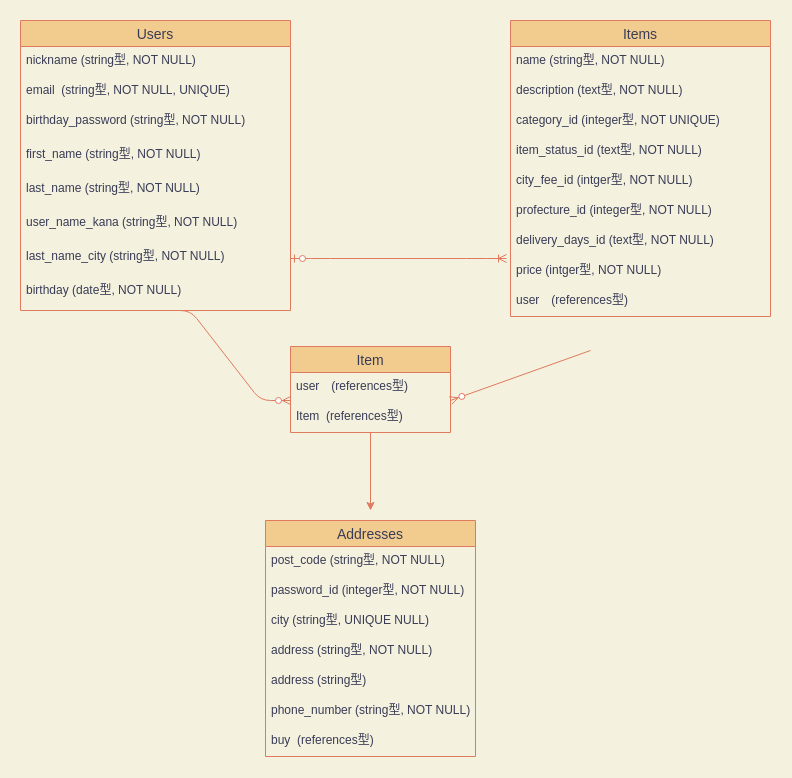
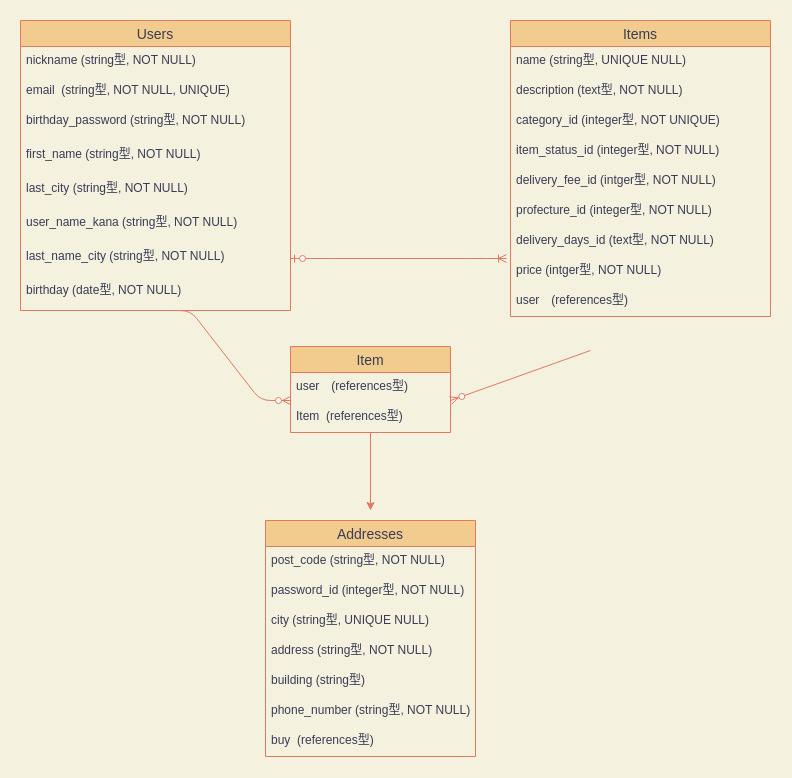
  <mxCell id="0" />
  <mxCell id="1" parent="0" />
  <mxCell id="2" value="Addresses" style="swimlane;fontStyle=0;childLayout=stackLayout;horizontal=1;startSize=26;horizontalStack=0;resizeParent=1;resizeParentMax=0;resizeLast=0;collapsible=1;marginBottom=0;align=center;fontSize=14;fillColor=#F2CC8F;strokeColor=#E07A5F;fontColor=#393C56;" parent="1" vertex="1"><mxGeometry x="265" y="520" width="210" height="236" as="geometry" /></mxCell>
  <mxCell id="3" value="post_code (string型, NOT NULL)" style="text;strokeColor=none;fillColor=none;spacingLeft=4;spacingRight=4;overflow=hidden;rotatable=0;points=[[0,0.5],[1,0.5]];portConstraint=eastwest;fontSize=12;fontColor=#393C56;" parent="2" vertex="1"><mxGeometry y="26" width="210" height="30" as="geometry" /></mxCell>
  <mxCell id="4" value="password_id (integer型, NOT NULL)" style="text;strokeColor=none;fillColor=none;spacingLeft=4;spacingRight=4;overflow=hidden;rotatable=0;points=[[0,0.5],[1,0.5]];portConstraint=eastwest;fontSize=12;fontColor=#393C56;" parent="2" vertex="1"><mxGeometry y="56" width="210" height="30" as="geometry" /></mxCell>
  <mxCell id="5" value="city (string型, UNIQUE NULL)" style="text;strokeColor=none;fillColor=none;spacingLeft=4;spacingRight=4;overflow=hidden;rotatable=0;points=[[0,0.5],[1,0.5]];portConstraint=eastwest;fontSize=12;fontColor=#393C56;" parent="2" vertex="1"><mxGeometry y="86" width="210" height="30" as="geometry" /></mxCell>
  <mxCell id="6" value="address (string型, NOT NULL)" style="text;strokeColor=none;fillColor=none;spacingLeft=4;spacingRight=4;overflow=hidden;rotatable=0;points=[[0,0.5],[1,0.5]];portConstraint=eastwest;fontSize=12;fontColor=#393C56;" parent="2" vertex="1"><mxGeometry y="116" width="210" height="30" as="geometry" /></mxCell>
- <mxCell id="7" value="address (string型)" style="text;strokeColor=none;fillColor=none;spacingLeft=4;spacingRight=4;overflow=hidden;rotatable=0;points=[[0,0.5],[1,0.5]];portConstraint=eastwest;fontSize=12;fontColor=#393C56;" parent="2" vertex="1"><mxGeometry y="146" width="210" height="30" as="geometry" /></mxCell>
+ <mxCell id="7" value="building (string型)" style="text;strokeColor=none;fillColor=none;spacingLeft=4;spacingRight=4;overflow=hidden;rotatable=0;points=[[0,0.5],[1,0.5]];portConstraint=eastwest;fontSize=12;fontColor=#393C56;" parent="2" vertex="1"><mxGeometry y="146" width="210" height="30" as="geometry" /></mxCell>
  <mxCell id="8" value="phone_number (string型, NOT NULL)" style="text;strokeColor=none;fillColor=none;spacingLeft=4;spacingRight=4;overflow=hidden;rotatable=0;points=[[0,0.5],[1,0.5]];portConstraint=eastwest;fontSize=12;fontColor=#393C56;" parent="2" vertex="1"><mxGeometry y="176" width="210" height="30" as="geometry" /></mxCell>
  <mxCell id="9" value="buy  (references型)" style="text;strokeColor=none;fillColor=none;spacingLeft=4;spacingRight=4;overflow=hidden;rotatable=0;points=[[0,0.5],[1,0.5]];portConstraint=eastwest;fontSize=12;fontColor=#393C56;" parent="2" vertex="1"><mxGeometry y="206" width="210" height="30" as="geometry" /></mxCell>
  <mxCell id="10" style="edgeStyle=orthogonalEdgeStyle;orthogonalLoop=1;jettySize=auto;html=1;strokeColor=none;labelBackgroundColor=#F4F1DE;fontColor=#393C56;" parent="1" source="12" edge="1"><mxGeometry relative="1" as="geometry"><mxPoint x="390" y="300" as="targetPoint" /></mxGeometry></mxCell>
  <mxCell id="11" style="edgeStyle=none;rounded=0;sketch=0;orthogonalLoop=1;jettySize=auto;html=1;labelBackgroundColor=#F4F1DE;strokeColor=#E07A5F;fontColor=#393C56;" parent="1" source="12" edge="1"><mxGeometry relative="1" as="geometry"><mxPoint x="370" y="510" as="targetPoint" /></mxGeometry></mxCell>
  <mxCell id="12" value="Item" style="swimlane;fontStyle=0;childLayout=stackLayout;horizontal=1;startSize=26;horizontalStack=0;resizeParent=1;resizeParentMax=0;resizeLast=0;collapsible=1;marginBottom=0;align=center;fontSize=14;fillColor=#F2CC8F;strokeColor=#E07A5F;fontColor=#393C56;" parent="1" vertex="1"><mxGeometry x="290" y="346" width="160" height="86" as="geometry" /></mxCell>
  <mxCell id="13" value="user　(references型)" style="text;strokeColor=none;fillColor=none;spacingLeft=4;spacingRight=4;overflow=hidden;rotatable=0;points=[[0,0.5],[1,0.5]];portConstraint=eastwest;fontSize=12;fontColor=#393C56;" parent="12" vertex="1"><mxGeometry y="26" width="160" height="30" as="geometry" /></mxCell>
  <mxCell id="14" value="Item  (references型)" style="text;strokeColor=none;fillColor=none;spacingLeft=4;spacingRight=4;overflow=hidden;rotatable=0;points=[[0,0.5],[1,0.5]];portConstraint=eastwest;fontSize=12;fontColor=#393C56;" parent="12" vertex="1"><mxGeometry y="56" width="160" height="30" as="geometry" /></mxCell>
  <mxCell id="15" value="Users" style="swimlane;fontStyle=0;childLayout=stackLayout;horizontal=1;startSize=26;horizontalStack=0;resizeParent=1;resizeParentMax=0;resizeLast=0;collapsible=1;marginBottom=0;align=center;fontSize=14;fillColor=#F2CC8F;strokeColor=#E07A5F;fontColor=#393C56;" parent="1" vertex="1"><mxGeometry x="20" y="20" width="270" height="290" as="geometry" /></mxCell>
  <mxCell id="16" value="nickname (string型, NOT NULL)" style="text;strokeColor=none;fillColor=none;spacingLeft=4;spacingRight=4;overflow=hidden;rotatable=0;points=[[0,0.5],[1,0.5]];portConstraint=eastwest;fontSize=12;fontColor=#393C56;" parent="15" vertex="1"><mxGeometry y="26" width="270" height="30" as="geometry" /></mxCell>
  <mxCell id="17" value="email  (string型, NOT NULL, UNIQUE)" style="text;strokeColor=none;fillColor=none;spacingLeft=4;spacingRight=4;overflow=hidden;rotatable=0;points=[[0,0.5],[1,0.5]];portConstraint=eastwest;fontSize=12;fontColor=#393C56;" parent="15" vertex="1"><mxGeometry y="56" width="270" height="30" as="geometry" /></mxCell>
  <mxCell id="18" value="birthday_password (string型, NOT NULL)" style="text;strokeColor=none;fillColor=none;spacingLeft=4;spacingRight=4;overflow=hidden;rotatable=0;points=[[0,0.5],[1,0.5]];portConstraint=eastwest;fontSize=12;fontColor=#393C56;" parent="15" vertex="1"><mxGeometry y="86" width="270" height="34" as="geometry" /></mxCell>
  <mxCell id="19" value="first_name (string型, NOT NULL)" style="text;strokeColor=none;fillColor=none;spacingLeft=4;spacingRight=4;overflow=hidden;rotatable=0;points=[[0,0.5],[1,0.5]];portConstraint=eastwest;fontSize=12;fontColor=#393C56;" parent="15" vertex="1"><mxGeometry y="120" width="270" height="34" as="geometry" /></mxCell>
- <mxCell id="20" value="last_name (string型, NOT NULL)" style="text;strokeColor=none;fillColor=none;spacingLeft=4;spacingRight=4;overflow=hidden;rotatable=0;points=[[0,0.5],[1,0.5]];portConstraint=eastwest;fontSize=12;fontColor=#393C56;" parent="15" vertex="1"><mxGeometry y="154" width="270" height="34" as="geometry" /></mxCell>
+ <mxCell id="20" value="last_city (string型, NOT NULL)" style="text;strokeColor=none;fillColor=none;spacingLeft=4;spacingRight=4;overflow=hidden;rotatable=0;points=[[0,0.5],[1,0.5]];portConstraint=eastwest;fontSize=12;fontColor=#393C56;" parent="15" vertex="1"><mxGeometry y="154" width="270" height="34" as="geometry" /></mxCell>
  <mxCell id="21" value="user_name_kana (string型, NOT NULL)" style="text;strokeColor=none;fillColor=none;spacingLeft=4;spacingRight=4;overflow=hidden;rotatable=0;points=[[0,0.5],[1,0.5]];portConstraint=eastwest;fontSize=12;fontColor=#393C56;" parent="15" vertex="1"><mxGeometry y="188" width="270" height="34" as="geometry" /></mxCell>
  <mxCell id="22" value="last_name_city (string型, NOT NULL)" style="text;strokeColor=none;fillColor=none;spacingLeft=4;spacingRight=4;overflow=hidden;rotatable=0;points=[[0,0.5],[1,0.5]];portConstraint=eastwest;fontSize=12;fontColor=#393C56;" parent="15" vertex="1"><mxGeometry y="222" width="270" height="34" as="geometry" /></mxCell>
  <mxCell id="23" value="birthday (date型, NOT NULL)" style="text;strokeColor=none;fillColor=none;spacingLeft=4;spacingRight=4;overflow=hidden;rotatable=0;points=[[0,0.5],[1,0.5]];portConstraint=eastwest;fontSize=12;shadow=1;fontColor=#393C56;" parent="15" vertex="1"><mxGeometry y="256" width="270" height="34" as="geometry" /></mxCell>
  <mxCell id="24" value="Items" style="swimlane;fontStyle=0;childLayout=stackLayout;horizontal=1;startSize=26;horizontalStack=0;resizeParent=1;resizeParentMax=0;resizeLast=0;collapsible=1;marginBottom=0;align=center;fontSize=14;fillColor=#F2CC8F;strokeColor=#E07A5F;fontColor=#393C56;" parent="1" vertex="1"><mxGeometry x="510" y="20" width="260" height="296" as="geometry" /></mxCell>
- <mxCell id="25" value="name (string型, NOT NULL)" style="text;strokeColor=none;fillColor=none;spacingLeft=4;spacingRight=4;overflow=hidden;rotatable=0;points=[[0,0.5],[1,0.5]];portConstraint=eastwest;fontSize=12;fontColor=#393C56;" parent="24" vertex="1"><mxGeometry y="26" width="260" height="30" as="geometry" /></mxCell>
+ <mxCell id="25" value="name (string型, UNIQUE NULL)" style="text;strokeColor=none;fillColor=none;spacingLeft=4;spacingRight=4;overflow=hidden;rotatable=0;points=[[0,0.5],[1,0.5]];portConstraint=eastwest;fontSize=12;fontColor=#393C56;" parent="24" vertex="1"><mxGeometry y="26" width="260" height="30" as="geometry" /></mxCell>
  <mxCell id="26" value="description (text型, NOT NULL)" style="text;strokeColor=none;fillColor=none;spacingLeft=4;spacingRight=4;overflow=hidden;rotatable=0;points=[[0,0.5],[1,0.5]];portConstraint=eastwest;fontSize=12;fontColor=#393C56;" parent="24" vertex="1"><mxGeometry y="56" width="260" height="30" as="geometry" /></mxCell>
  <mxCell id="27" value="category_id (integer型, NOT UNIQUE)" style="text;strokeColor=none;fillColor=none;spacingLeft=4;spacingRight=4;overflow=hidden;rotatable=0;points=[[0,0.5],[1,0.5]];portConstraint=eastwest;fontSize=12;fontColor=#393C56;" parent="24" vertex="1"><mxGeometry y="86" width="260" height="30" as="geometry" /></mxCell>
- <mxCell id="28" value="item_status_id (text型, NOT NULL)" style="text;strokeColor=none;fillColor=none;spacingLeft=4;spacingRight=4;overflow=hidden;rotatable=0;points=[[0,0.5],[1,0.5]];portConstraint=eastwest;fontSize=12;fontColor=#393C56;" parent="24" vertex="1"><mxGeometry y="116" width="260" height="30" as="geometry" /></mxCell>
- <mxCell id="29" value="city_fee_id (intger型, NOT NULL)" style="text;strokeColor=none;fillColor=none;spacingLeft=4;spacingRight=4;overflow=hidden;rotatable=0;points=[[0,0.5],[1,0.5]];portConstraint=eastwest;fontSize=12;fontColor=#393C56;" parent="24" vertex="1"><mxGeometry y="146" width="260" height="30" as="geometry" /></mxCell>
+ <mxCell id="28" value="item_status_id (integer型, NOT NULL)" style="text;strokeColor=none;fillColor=none;spacingLeft=4;spacingRight=4;overflow=hidden;rotatable=0;points=[[0,0.5],[1,0.5]];portConstraint=eastwest;fontSize=12;fontColor=#393C56;" parent="24" vertex="1"><mxGeometry y="116" width="260" height="30" as="geometry" /></mxCell>
+ <mxCell id="29" value="delivery_fee_id (intger型, NOT NULL)" style="text;strokeColor=none;fillColor=none;spacingLeft=4;spacingRight=4;overflow=hidden;rotatable=0;points=[[0,0.5],[1,0.5]];portConstraint=eastwest;fontSize=12;fontColor=#393C56;" parent="24" vertex="1"><mxGeometry y="146" width="260" height="30" as="geometry" /></mxCell>
  <mxCell id="30" value="profecture_id (integer型, NOT NULL)" style="text;strokeColor=none;fillColor=none;spacingLeft=4;spacingRight=4;overflow=hidden;rotatable=0;points=[[0,0.5],[1,0.5]];portConstraint=eastwest;fontSize=12;fontColor=#393C56;" parent="24" vertex="1"><mxGeometry y="176" width="260" height="30" as="geometry" /></mxCell>
  <mxCell id="31" value="delivery_days_id (text型, NOT NULL)" style="text;strokeColor=none;fillColor=none;spacingLeft=4;spacingRight=4;overflow=hidden;rotatable=0;points=[[0,0.5],[1,0.5]];portConstraint=eastwest;fontSize=12;fontColor=#393C56;" parent="24" vertex="1"><mxGeometry y="206" width="260" height="30" as="geometry" /></mxCell>
  <mxCell id="32" value="price (intger型, NOT NULL)" style="text;strokeColor=none;fillColor=none;spacingLeft=4;spacingRight=4;overflow=hidden;rotatable=0;points=[[0,0.5],[1,0.5]];portConstraint=eastwest;fontSize=12;fontColor=#393C56;" parent="24" vertex="1"><mxGeometry y="236" width="260" height="30" as="geometry" /></mxCell>
  <mxCell id="33" value="user　(references型)" style="text;strokeColor=none;fillColor=none;spacingLeft=4;spacingRight=4;overflow=hidden;rotatable=0;points=[[0,0.5],[1,0.5]];portConstraint=eastwest;fontSize=12;fontColor=#393C56;" parent="24" vertex="1"><mxGeometry y="266" width="260" height="30" as="geometry" /></mxCell>
  <mxCell id="34" value="" style="edgeStyle=entityRelationEdgeStyle;fontSize=12;html=1;endArrow=ERoneToMany;startArrow=ERzeroToOne;labelBackgroundColor=#F4F1DE;strokeColor=#E07A5F;fontColor=#393C56;" parent="1" edge="1"><mxGeometry width="100" height="100" relative="1" as="geometry"><mxPoint x="290" y="258" as="sourcePoint" /><mxPoint x="506" y="258" as="targetPoint" /></mxGeometry></mxCell>
  <mxCell id="35" value="" style="edgeStyle=entityRelationEdgeStyle;fontSize=12;html=1;endArrow=ERzeroToMany;endFill=1;labelBackgroundColor=#F4F1DE;strokeColor=#E07A5F;fontColor=#393C56;" parent="1" edge="1"><mxGeometry width="100" height="100" relative="1" as="geometry"><mxPoint x="160" y="310" as="sourcePoint" /><mxPoint x="290" y="400" as="targetPoint" /></mxGeometry></mxCell>
  <mxCell id="36" value="" style="fontSize=12;html=1;endArrow=ERzeroToMany;endFill=1;rounded=0;labelBackgroundColor=#F4F1DE;strokeColor=#E07A5F;fontColor=#393C56;" parent="1" edge="1"><mxGeometry width="100" height="100" relative="1" as="geometry"><mxPoint x="590" y="350" as="sourcePoint" /><mxPoint x="450" y="400" as="targetPoint" /></mxGeometry></mxCell>
